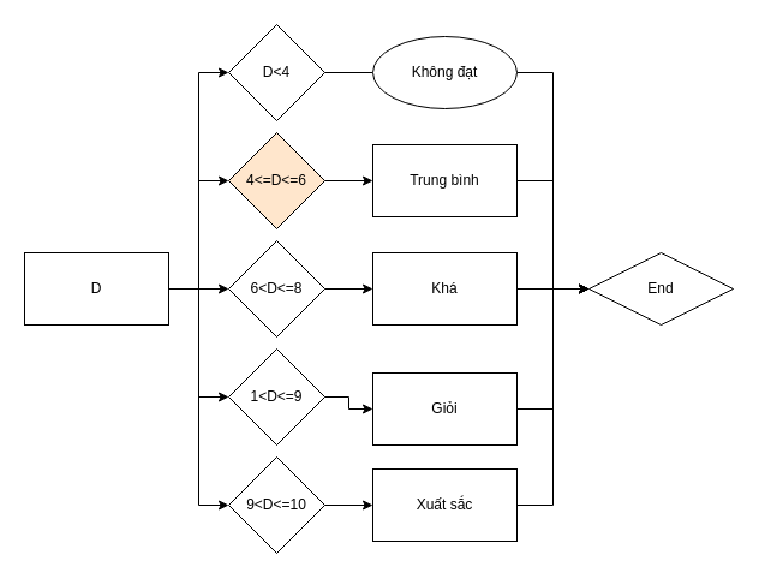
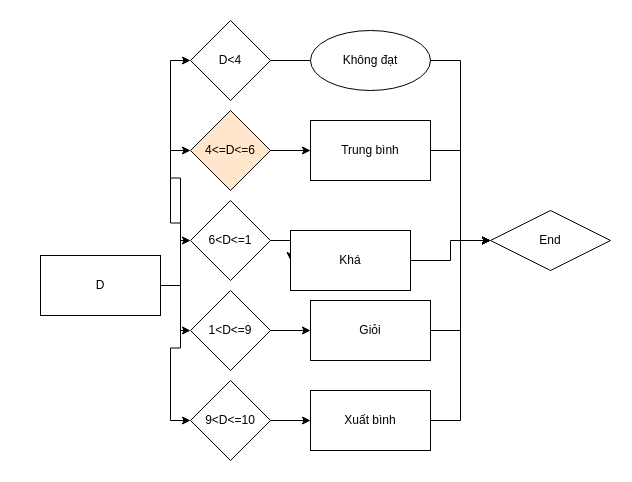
  <mxCell id="0" />
  <mxCell id="1" parent="0" />
  <mxCell id="2" style="edgeStyle=orthogonalEdgeStyle;rounded=0;orthogonalLoop=1;jettySize=auto;html=1;exitX=1;exitY=0.5;exitDx=0;exitDy=0;entryX=0;entryY=0.5;entryDx=0;entryDy=0;" edge="1" parent="1" source="7" target="13"><mxGeometry relative="1" as="geometry" /></mxCell>
  <mxCell id="3" style="edgeStyle=orthogonalEdgeStyle;rounded=0;orthogonalLoop=1;jettySize=auto;html=1;exitX=1;exitY=0.5;exitDx=0;exitDy=0;entryX=0;entryY=0.5;entryDx=0;entryDy=0;" edge="1" parent="1" source="7" target="9"><mxGeometry relative="1" as="geometry" /></mxCell>
  <mxCell id="4" style="edgeStyle=orthogonalEdgeStyle;rounded=0;orthogonalLoop=1;jettySize=auto;html=1;exitX=1;exitY=0.5;exitDx=0;exitDy=0;entryX=0;entryY=0.5;entryDx=0;entryDy=0;" edge="1" parent="1" source="7" target="11"><mxGeometry relative="1" as="geometry" /></mxCell>
  <mxCell id="5" style="edgeStyle=orthogonalEdgeStyle;rounded=0;orthogonalLoop=1;jettySize=auto;html=1;exitX=1;exitY=0.5;exitDx=0;exitDy=0;entryX=0;entryY=0.5;entryDx=0;entryDy=0;" edge="1" parent="1" source="7" target="15"><mxGeometry relative="1" as="geometry" /></mxCell>
  <mxCell id="6" style="edgeStyle=orthogonalEdgeStyle;rounded=0;orthogonalLoop=1;jettySize=auto;html=1;exitX=1;exitY=0.5;exitDx=0;exitDy=0;entryX=0;entryY=0.5;entryDx=0;entryDy=0;" edge="1" parent="1" source="7" target="17"><mxGeometry relative="1" as="geometry" /></mxCell>
- <mxCell id="7" value="D" style="rounded=0;whiteSpace=wrap;html=1;" vertex="1" parent="1"><mxGeometry x="20" y="210" width="120" height="60" as="geometry" /></mxCell>
+ <mxCell id="7" value="D" style="rounded=0;whiteSpace=wrap;html=1;" vertex="1" parent="1"><mxGeometry x="40" y="255" width="120" height="60" as="geometry" /></mxCell>
  <mxCell id="8" style="edgeStyle=orthogonalEdgeStyle;rounded=0;orthogonalLoop=1;jettySize=auto;html=1;exitX=1;exitY=0.5;exitDx=0;exitDy=0;endArrow=none;" edge="1" parent="1" source="9" target="19"><mxGeometry relative="1" as="geometry" /></mxCell>
  <mxCell id="9" value="D&amp;lt;4" style="rhombus;whiteSpace=wrap;html=1;" vertex="1" parent="1"><mxGeometry x="190" width="80" height="80" as="geometry" y="20" /></mxCell>
  <mxCell id="10" style="edgeStyle=orthogonalEdgeStyle;rounded=0;orthogonalLoop=1;jettySize=auto;html=1;exitX=1;exitY=0.5;exitDx=0;exitDy=0;entryX=0;entryY=0.5;entryDx=0;entryDy=0;" edge="1" parent="1" source="11" target="22"><mxGeometry relative="1" as="geometry" /></mxCell>
  <mxCell id="11" value="4&amp;lt;=D&amp;lt;=6" style="rhombus;whiteSpace=wrap;html=1;fillColor=#ffe6cc;" vertex="1" parent="1"><mxGeometry x="190" y="110" width="80" height="80" as="geometry" /></mxCell>
  <mxCell id="12" style="edgeStyle=orthogonalEdgeStyle;rounded=0;orthogonalLoop=1;jettySize=auto;html=1;exitX=1;exitY=0.5;exitDx=0;exitDy=0;entryX=0;entryY=0.5;entryDx=0;entryDy=0;" edge="1" parent="1" source="13" target="24"><mxGeometry relative="1" as="geometry" /></mxCell>
- <mxCell id="13" value="6&amp;lt;D&amp;lt;=8" style="rhombus;whiteSpace=wrap;html=1;" vertex="1" parent="1"><mxGeometry x="190" y="200" width="80" height="80" as="geometry" /></mxCell>
+ <mxCell id="13" value="6&amp;lt;D&amp;lt;=1" style="rhombus;whiteSpace=wrap;html=1;" vertex="1" parent="1"><mxGeometry x="190" y="200" width="80" height="80" as="geometry" /></mxCell>
  <mxCell id="14" style="edgeStyle=orthogonalEdgeStyle;rounded=0;orthogonalLoop=1;jettySize=auto;html=1;exitX=1;exitY=0.5;exitDx=0;exitDy=0;" edge="1" parent="1" source="15" target="26"><mxGeometry relative="1" as="geometry" /></mxCell>
  <mxCell id="15" value="1&amp;lt;D&amp;lt;=9" style="rhombus;whiteSpace=wrap;html=1;" vertex="1" parent="1"><mxGeometry x="190" y="290" width="80" height="80" as="geometry" /></mxCell>
  <mxCell id="16" style="edgeStyle=orthogonalEdgeStyle;rounded=0;orthogonalLoop=1;jettySize=auto;html=1;exitX=1;exitY=0.5;exitDx=0;exitDy=0;entryX=0;entryY=0.5;entryDx=0;entryDy=0;" edge="1" parent="1" source="17" target="28"><mxGeometry relative="1" as="geometry" /></mxCell>
  <mxCell id="17" value="9&amp;lt;D&amp;lt;=10" style="rhombus;whiteSpace=wrap;html=1;" vertex="1" parent="1"><mxGeometry x="190" y="380" width="80" height="80" as="geometry" /></mxCell>
  <mxCell id="18" style="edgeStyle=orthogonalEdgeStyle;rounded=0;orthogonalLoop=1;jettySize=auto;html=1;exitX=1;exitY=0.5;exitDx=0;exitDy=0;entryX=0;entryY=0.5;entryDx=0;entryDy=0;" edge="1" parent="1" source="19" target="20"><mxGeometry relative="1" as="geometry" /></mxCell>
  <mxCell id="19" value="Không đạt" style="ellipse;whiteSpace=wrap;html=1;" vertex="1" parent="1"><mxGeometry x="310" y="30" width="120" height="60" as="geometry" /></mxCell>
  <mxCell id="20" value="End" style="rhombus;whiteSpace=wrap;html=1;" vertex="1" parent="1"><mxGeometry x="490" y="210" width="120" height="60" as="geometry" /></mxCell>
  <mxCell id="21" style="edgeStyle=orthogonalEdgeStyle;rounded=0;orthogonalLoop=1;jettySize=auto;html=1;exitX=1;exitY=0.5;exitDx=0;exitDy=0;entryX=0;entryY=0.5;entryDx=0;entryDy=0;" edge="1" parent="1" source="22" target="20"><mxGeometry relative="1" as="geometry" /></mxCell>
  <mxCell id="22" value="Trung bình" style="rounded=0;whiteSpace=wrap;html=1;" vertex="1" parent="1"><mxGeometry x="310" y="120" width="120" height="60" as="geometry" /></mxCell>
  <mxCell id="23" style="edgeStyle=orthogonalEdgeStyle;rounded=0;orthogonalLoop=1;jettySize=auto;html=1;exitX=1;exitY=0.5;exitDx=0;exitDy=0;entryX=0;entryY=0.5;entryDx=0;entryDy=0;" edge="1" parent="1" source="24" target="20"><mxGeometry relative="1" as="geometry" /></mxCell>
- <mxCell id="24" value="Khá" style="rounded=0;whiteSpace=wrap;html=1;" vertex="1" parent="1"><mxGeometry x="310" y="210" width="120" height="60" as="geometry" /></mxCell>
+ <mxCell id="24" value="Khá" style="rounded=0;whiteSpace=wrap;html=1;" vertex="1" parent="1"><mxGeometry x="290" y="230" width="120" height="60" as="geometry" /></mxCell>
  <mxCell id="25" style="edgeStyle=orthogonalEdgeStyle;rounded=0;orthogonalLoop=1;jettySize=auto;html=1;exitX=1;exitY=0.5;exitDx=0;exitDy=0;entryX=0;entryY=0.5;entryDx=0;entryDy=0;" edge="1" parent="1" source="26" target="20"><mxGeometry relative="1" as="geometry" /></mxCell>
- <mxCell id="26" value="Giỏi" style="rounded=0;whiteSpace=wrap;html=1;" vertex="1" parent="1"><mxGeometry x="310" y="310" width="120" height="60" as="geometry" /></mxCell>
+ <mxCell id="26" value="Giỏi" style="rounded=0;whiteSpace=wrap;html=1;" vertex="1" parent="1"><mxGeometry x="310" y="300" width="120" height="60" as="geometry" /></mxCell>
  <mxCell id="27" style="edgeStyle=orthogonalEdgeStyle;rounded=0;orthogonalLoop=1;jettySize=auto;html=1;exitX=1;exitY=0.5;exitDx=0;exitDy=0;entryX=0;entryY=0.5;entryDx=0;entryDy=0;" edge="1" parent="1" source="28" target="20"><mxGeometry relative="1" as="geometry" /></mxCell>
- <mxCell id="28" value="Xuất sắc" style="rounded=0;whiteSpace=wrap;html=1;" vertex="1" parent="1"><mxGeometry x="310" y="390" width="120" height="60" as="geometry" /></mxCell>
+ <mxCell id="28" value="Xuất bình" style="rounded=0;whiteSpace=wrap;html=1;" vertex="1" parent="1"><mxGeometry x="310" y="390" width="120" height="60" as="geometry" /></mxCell>
